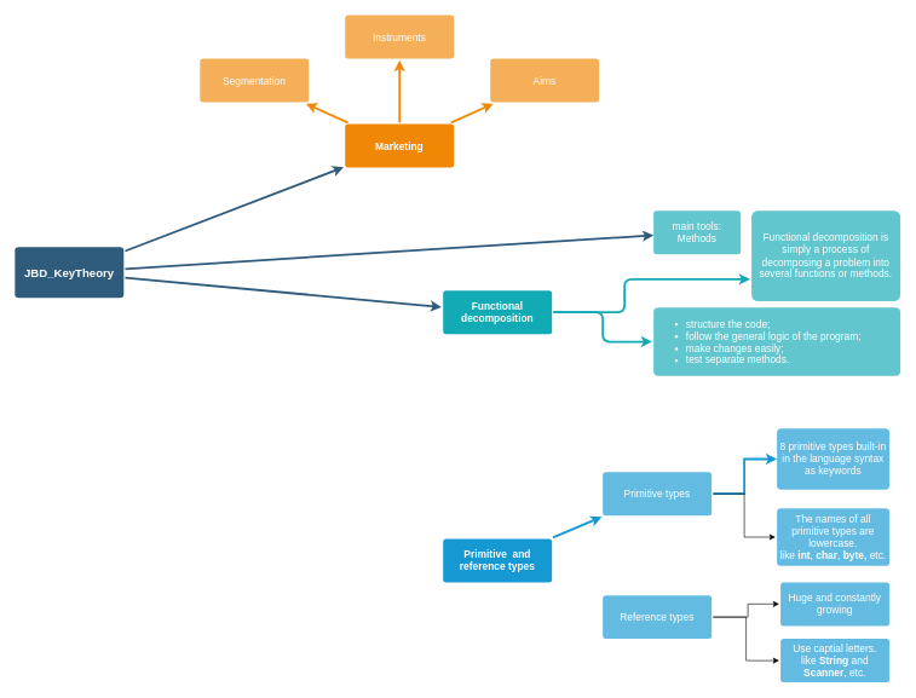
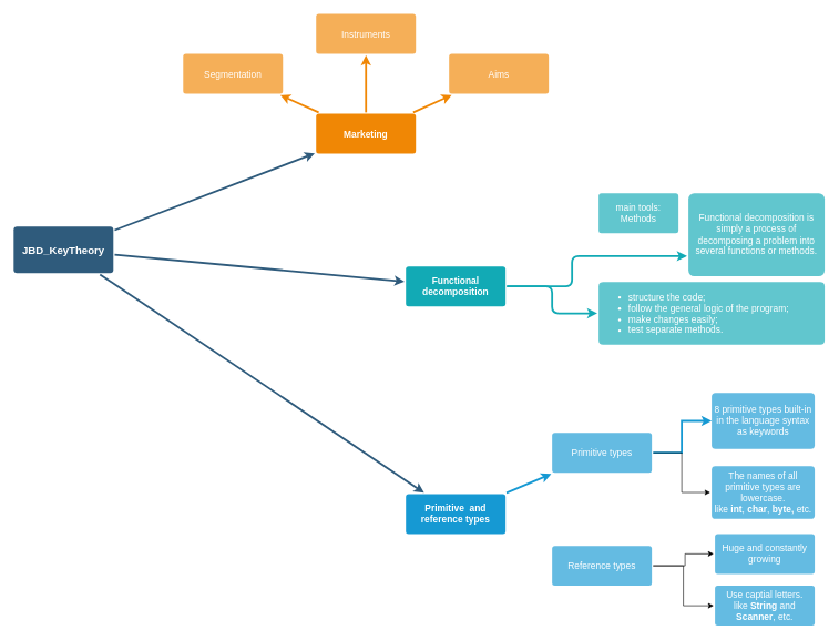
  <mxCell id="0" />
  <mxCell id="1" parent="0" />
  <mxCell id="2" value="" style="edgeStyle=none;rounded=0;jumpStyle=none;html=1;shadow=0;labelBackgroundColor=none;startArrow=none;startFill=0;endArrow=classic;endFill=1;jettySize=auto;orthogonalLoop=1;strokeColor=#2F5B7C;strokeWidth=3;fontFamily=Helvetica;fontSize=16;fontColor=#23445D;spacing=5;" parent="1" source="5" target="14" edge="1"><mxGeometry relative="1" as="geometry" /></mxCell>
  <mxCell id="3" value="" style="edgeStyle=none;rounded=0;jumpStyle=none;html=1;shadow=0;labelBackgroundColor=none;startArrow=none;startFill=0;endArrow=classic;endFill=1;jettySize=auto;orthogonalLoop=1;strokeColor=#2F5B7C;strokeWidth=3;fontFamily=Helvetica;fontSize=16;fontColor=#23445D;spacing=5;" parent="1" source="5" target="23" edge="1"><mxGeometry relative="1" as="geometry" /></mxCell>
- <mxCell id="4" value="" style="edgeStyle=none;rounded=0;jumpStyle=none;html=1;shadow=0;labelBackgroundColor=none;startArrow=none;startFill=0;endArrow=classic;endFill=1;jettySize=auto;orthogonalLoop=1;strokeColor=#2F5B7C;strokeWidth=3;fontFamily=Helvetica;fontSize=16;fontColor=#23445D;spacing=5;" parent="1" source="5" target="26" edge="1"><mxGeometry relative="1" as="geometry" /></mxCell>
+ <mxCell id="4" value="" style="edgeStyle=none;rounded=0;jumpStyle=none;html=1;shadow=0;labelBackgroundColor=none;startArrow=none;startFill=0;endArrow=classic;endFill=1;jettySize=auto;orthogonalLoop=1;strokeColor=#2F5B7C;strokeWidth=3;fontFamily=Helvetica;fontSize=16;fontColor=#23445D;spacing=5;" parent="1" source="5" target="7" edge="1"><mxGeometry relative="1" as="geometry" /></mxCell>
  <mxCell id="5" value="JBD_KeyTheory" style="rounded=1;whiteSpace=wrap;html=1;shadow=0;labelBackgroundColor=none;strokeColor=none;strokeWidth=3;fillColor=#2F5B7C;fontFamily=Helvetica;fontSize=16;fontColor=#FFFFFF;align=center;fontStyle=1;spacing=5;arcSize=7;perimeterSpacing=2;" parent="1" vertex="1"><mxGeometry x="20" y="340" width="150" height="70" as="geometry" /></mxCell>
  <mxCell id="6" value="" style="edgeStyle=none;rounded=0;jumpStyle=none;html=1;shadow=0;labelBackgroundColor=none;startArrow=none;startFill=0;endArrow=classic;endFill=1;jettySize=auto;orthogonalLoop=1;strokeColor=#1699D3;strokeWidth=3;fontFamily=Helvetica;fontSize=14;fontColor=#FFFFFF;spacing=5;" parent="1" source="7" target="13" edge="1"><mxGeometry relative="1" as="geometry" /></mxCell>
  <mxCell id="7" value="Primitive&amp;nbsp; and reference types" style="rounded=1;whiteSpace=wrap;html=1;shadow=0;labelBackgroundColor=none;strokeColor=none;strokeWidth=3;fillColor=#1699d3;fontFamily=Helvetica;fontSize=14;fontColor=#FFFFFF;align=center;spacing=5;fontStyle=1;arcSize=7;perimeterSpacing=2;" parent="1" vertex="1"><mxGeometry x="610" y="742.25" width="150" height="60" as="geometry" /></mxCell>
  <mxCell id="8" value="" style="edgeStyle=orthogonalEdgeStyle;rounded=0;orthogonalLoop=1;jettySize=auto;html=1;" edge="1" parent="1" source="10" target="29"><mxGeometry relative="1" as="geometry"><Array as="points"><mxPoint x="1030" y="850" /><mxPoint x="1030" y="832" /></Array></mxGeometry></mxCell>
  <mxCell id="9" value="" style="edgeStyle=orthogonalEdgeStyle;rounded=0;orthogonalLoop=1;jettySize=auto;html=1;" edge="1" parent="1" source="10" target="30"><mxGeometry relative="1" as="geometry" /></mxCell>
  <mxCell id="10" value="Reference types" style="rounded=1;whiteSpace=wrap;html=1;shadow=0;labelBackgroundColor=none;strokeColor=none;strokeWidth=3;fillColor=#64bbe2;fontFamily=Helvetica;fontSize=14;fontColor=#FFFFFF;align=center;spacing=5;arcSize=7;perimeterSpacing=2;" parent="1" vertex="1"><mxGeometry x="830" y="820" width="150" height="60" as="geometry" /></mxCell>
  <mxCell id="11" value="" style="edgeStyle=orthogonalEdgeStyle;rounded=0;orthogonalLoop=1;jettySize=auto;html=1;labelBackgroundColor=none;fontSize=14;strokeColor=#1699D3;fontColor=#FFFFFF;shadow=0;startArrow=none;startFill=0;endFill=1;strokeWidth=3;spacing=5;" edge="1" parent="1" source="13" target="27"><mxGeometry relative="1" as="geometry" /></mxCell>
  <mxCell id="12" style="edgeStyle=orthogonalEdgeStyle;rounded=0;orthogonalLoop=1;jettySize=auto;html=1;exitX=1;exitY=0.5;exitDx=0;exitDy=0;entryX=0;entryY=0.5;entryDx=0;entryDy=0;" edge="1" parent="1" source="13" target="28"><mxGeometry relative="1" as="geometry" /></mxCell>
  <mxCell id="13" value="Primitive types" style="rounded=1;whiteSpace=wrap;html=1;shadow=0;labelBackgroundColor=none;strokeColor=none;strokeWidth=3;fillColor=#64bbe2;fontFamily=Helvetica;fontSize=14;fontColor=#FFFFFF;align=center;spacing=5;arcSize=7;perimeterSpacing=2;" parent="1" vertex="1"><mxGeometry x="830" y="650" width="150" height="60" as="geometry" /></mxCell>
  <mxCell id="14" value="Marketing" style="rounded=1;whiteSpace=wrap;html=1;shadow=0;labelBackgroundColor=none;strokeColor=none;strokeWidth=3;fillColor=#F08705;fontFamily=Helvetica;fontSize=14;fontColor=#FFFFFF;align=center;spacing=5;fontStyle=1;arcSize=7;perimeterSpacing=2;" parent="1" vertex="1"><mxGeometry x="475" y="170.5" width="150" height="60" as="geometry" /></mxCell>
  <mxCell id="15" value="Aims&lt;br&gt;" style="rounded=1;whiteSpace=wrap;html=1;shadow=0;labelBackgroundColor=none;strokeColor=none;strokeWidth=3;fillColor=#f5af58;fontFamily=Helvetica;fontSize=14;fontColor=#FFFFFF;align=center;spacing=5;arcSize=7;perimeterSpacing=2;" parent="1" vertex="1"><mxGeometry x="675" y="80.5" width="150" height="60" as="geometry" /></mxCell>
  <mxCell id="16" value="" style="edgeStyle=none;rounded=0;jumpStyle=none;html=1;shadow=0;labelBackgroundColor=none;startArrow=none;startFill=0;endArrow=classic;endFill=1;jettySize=auto;orthogonalLoop=1;strokeColor=#F08705;strokeWidth=3;fontFamily=Helvetica;fontSize=14;fontColor=#FFFFFF;spacing=5;" parent="1" source="14" target="15" edge="1"><mxGeometry relative="1" as="geometry" /></mxCell>
  <mxCell id="17" value="Instruments" style="rounded=1;whiteSpace=wrap;html=1;shadow=0;labelBackgroundColor=none;strokeColor=none;strokeWidth=3;fillColor=#f5af58;fontFamily=Helvetica;fontSize=14;fontColor=#FFFFFF;align=center;spacing=5;arcSize=7;perimeterSpacing=2;" parent="1" vertex="1"><mxGeometry x="475" y="20.5" width="150" height="60" as="geometry" /></mxCell>
  <mxCell id="18" value="" style="edgeStyle=none;rounded=0;jumpStyle=none;html=1;shadow=0;labelBackgroundColor=none;startArrow=none;startFill=0;endArrow=classic;endFill=1;jettySize=auto;orthogonalLoop=1;strokeColor=#F08705;strokeWidth=3;fontFamily=Helvetica;fontSize=14;fontColor=#FFFFFF;spacing=5;" parent="1" source="14" target="17" edge="1"><mxGeometry relative="1" as="geometry" /></mxCell>
  <mxCell id="19" value="Segmentation" style="rounded=1;whiteSpace=wrap;html=1;shadow=0;labelBackgroundColor=none;strokeColor=none;strokeWidth=3;fillColor=#f5af58;fontFamily=Helvetica;fontSize=14;fontColor=#FFFFFF;align=center;spacing=5;arcSize=7;perimeterSpacing=2;" parent="1" vertex="1"><mxGeometry x="275" y="80.5" width="150" height="60" as="geometry" /></mxCell>
  <mxCell id="20" value="" style="edgeStyle=none;rounded=0;jumpStyle=none;html=1;shadow=0;labelBackgroundColor=none;startArrow=none;startFill=0;endArrow=classic;endFill=1;jettySize=auto;orthogonalLoop=1;strokeColor=#F08705;strokeWidth=3;fontFamily=Helvetica;fontSize=14;fontColor=#FFFFFF;spacing=5;" parent="1" source="14" target="19" edge="1"><mxGeometry relative="1" as="geometry" /></mxCell>
  <mxCell id="21" value="" style="edgeStyle=orthogonalEdgeStyle;rounded=1;orthogonalLoop=1;jettySize=auto;html=1;labelBackgroundColor=none;fontSize=14;strokeColor=#12AAB5;fontColor=#FFFFFF;shadow=0;startArrow=none;startFill=0;strokeWidth=3;spacing=5;fontStyle=1;fillColor=#b0e3e6;" parent="1" source="23" target="25" edge="1"><mxGeometry relative="1" as="geometry" /></mxCell>
  <mxCell id="22" style="edgeStyle=orthogonalEdgeStyle;rounded=1;orthogonalLoop=1;jettySize=auto;html=1;exitX=1;exitY=0.5;exitDx=0;exitDy=0;entryX=0;entryY=0.75;entryDx=0;entryDy=0;labelBackgroundColor=none;fontSize=14;strokeColor=#12AAB5;fontColor=#FFFFFF;shadow=0;startArrow=none;startFill=0;endFill=1;strokeWidth=3;spacing=5;fontStyle=1;fillColor=#b0e3e6;" edge="1" parent="1" source="23" target="24"><mxGeometry relative="1" as="geometry"><Array as="points"><mxPoint x="860" y="430" /><mxPoint x="860" y="384" /></Array></mxGeometry></mxCell>
  <mxCell id="23" value="Functional decomposition" style="rounded=1;whiteSpace=wrap;html=1;shadow=0;labelBackgroundColor=none;strokeColor=none;strokeWidth=3;fillColor=#12aab5;fontFamily=Helvetica;fontSize=14;fontColor=#FFFFFF;align=center;spacing=5;fontStyle=1;arcSize=7;perimeterSpacing=2;" parent="1" vertex="1"><mxGeometry x="610" y="400" width="150" height="60" as="geometry" /></mxCell>
  <mxCell id="24" value="Functional decomposition is simply a process of decomposing a problem into several functions or methods." style="rounded=1;whiteSpace=wrap;html=1;shadow=0;labelBackgroundColor=none;strokeColor=none;strokeWidth=3;fillColor=#61c6ce;fontFamily=Helvetica;fontSize=14;fontColor=#FFFFFF;align=center;spacing=5;fontStyle=0;arcSize=7;perimeterSpacing=2;" parent="1" vertex="1"><mxGeometry x="1035" y="290" width="205" height="124.5" as="geometry" /></mxCell>
  <mxCell id="25" value="&lt;ul&gt;&lt;li&gt;structure the code;&lt;/li&gt;&lt;li&gt;follow the general logic of the program;&lt;/li&gt;&lt;li&gt;make changes easily;&lt;/li&gt;&lt;li&gt;test separate methods.&lt;/li&gt;&lt;/ul&gt;" style="rounded=1;whiteSpace=wrap;html=1;shadow=0;labelBackgroundColor=none;strokeColor=none;strokeWidth=3;fillColor=#61c6ce;fontFamily=Helvetica;fontSize=14;fontColor=#FFFFFF;align=left;spacing=5;fontStyle=0;arcSize=7;perimeterSpacing=2;" parent="1" vertex="1"><mxGeometry x="900" y="423.25" width="340" height="94.5" as="geometry" /></mxCell>
  <mxCell id="26" value="main tools: Methods" style="whiteSpace=wrap;html=1;fontSize=14;fillColor=#61c6ce;strokeColor=none;fontColor=#FFFFFF;rounded=1;shadow=0;labelBackgroundColor=none;strokeWidth=3;spacing=5;fontStyle=0;arcSize=7;" parent="1" vertex="1"><mxGeometry x="900" y="290" width="120" height="60" as="geometry" /></mxCell>
  <mxCell id="27" value="8 primitive types built-in in the language syntax as keywords" style="whiteSpace=wrap;html=1;fontSize=14;fillColor=#64bbe2;strokeColor=none;fontColor=#FFFFFF;rounded=1;shadow=0;labelBackgroundColor=none;strokeWidth=3;spacing=5;arcSize=7;" vertex="1" parent="1"><mxGeometry x="1070" y="590" width="155" height="84.25" as="geometry" /></mxCell>
  <mxCell id="28" value="The names of all primitive types are lowercase.&lt;br&gt;like &lt;b&gt;int&lt;/b&gt;, &lt;b&gt;char&lt;/b&gt;, &lt;b&gt;byte,&lt;/b&gt; etc." style="rounded=1;whiteSpace=wrap;html=1;shadow=0;labelBackgroundColor=none;strokeColor=none;strokeWidth=3;fillColor=#64bbe2;fontFamily=Helvetica;fontSize=14;fontColor=#FFFFFF;align=center;spacing=5;arcSize=7;perimeterSpacing=2;" vertex="1" parent="1"><mxGeometry x="1070" y="700" width="155" height="79.5" as="geometry" /></mxCell>
  <mxCell id="29" value="Huge and constantly growing" style="rounded=1;whiteSpace=wrap;html=1;shadow=0;labelBackgroundColor=none;strokeColor=none;strokeWidth=3;fillColor=#64bbe2;fontFamily=Helvetica;fontSize=14;fontColor=#FFFFFF;align=center;spacing=5;arcSize=7;perimeterSpacing=2;" vertex="1" parent="1"><mxGeometry x="1075" y="802.25" width="150" height="60" as="geometry" /></mxCell>
  <mxCell id="30" value="Use captial letters.&lt;br&gt;like &lt;b&gt;String&lt;/b&gt; and &lt;b&gt;Scanner&lt;/b&gt;, etc." style="rounded=1;whiteSpace=wrap;html=1;shadow=0;labelBackgroundColor=none;strokeColor=none;strokeWidth=3;fillColor=#64bbe2;fontFamily=Helvetica;fontSize=14;fontColor=#FFFFFF;align=center;spacing=5;arcSize=7;perimeterSpacing=2;" vertex="1" parent="1"><mxGeometry x="1075" y="880" width="150" height="60" as="geometry" /></mxCell>
